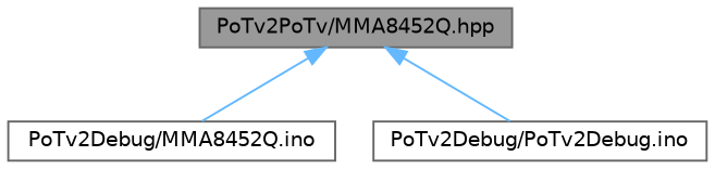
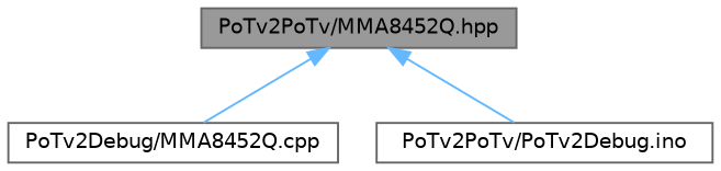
  digraph {
    node [color=grey40 fillcolor=white fontname=Helvetica fontsize=10 shape=box style=filled]
    edge [color=steelblue1 dir=back fontname=Helvetica fontsize=10 labelfontname=Helvetica labelfontsize=10 style=solid]
    n1 [color=gray40 fillcolor=grey60 fontcolor=black height=0.2 label="PoTv2PoTv/MMA8452Q.hpp" width=0.4]
-   n2 [height=0.2 label="PoTv2Debug/MMA8452Q.ino" width=0.4]
-   n3 [height=0.2 label="PoTv2Debug/PoTv2Debug.ino" width=0.4]
+   n2 [height=0.2 label="PoTv2Debug/MMA8452Q.cpp" width=0.4]
+   n3 [height=0.2 label="PoTv2PoTv/PoTv2Debug.ino" width=0.4]
    n1 -> n2
    n1 -> n3
  }
